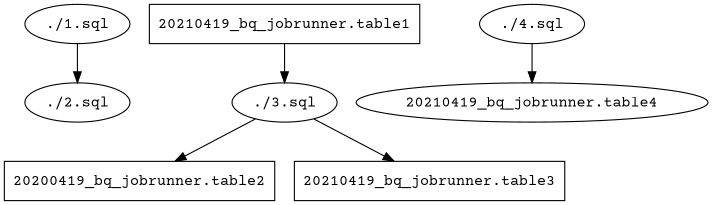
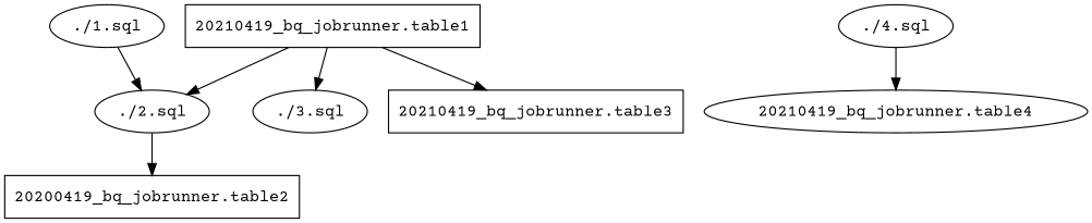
  digraph {
    fontname="Courier Prime"
    node [fontname="Courier Prime" type=query]
    edge [fontname="Courier Prime"]
    n1 [label="./1.sql"]
    n2 [label="./2.sql"]
    n3 [label="20210419_bq_jobrunner.table1" shape=box type=table]
    n4 [label="./3.sql"]
    n5 [label="20200419_bq_jobrunner.table2" shape=box type=table]
    n6 [label="20210419_bq_jobrunner.table3" shape=box type=table]
    n7 [label="./4.sql"]
    n8 [label="20210419_bq_jobrunner.table4" shape=ellipse type=table]
    n1 -> n2
-   n4 -> n5
+   n2 -> n5
+   n3 -> n2
    n3 -> n4
-   n4 -> n6
+   n3 -> n6
    n7 -> n8
  }
